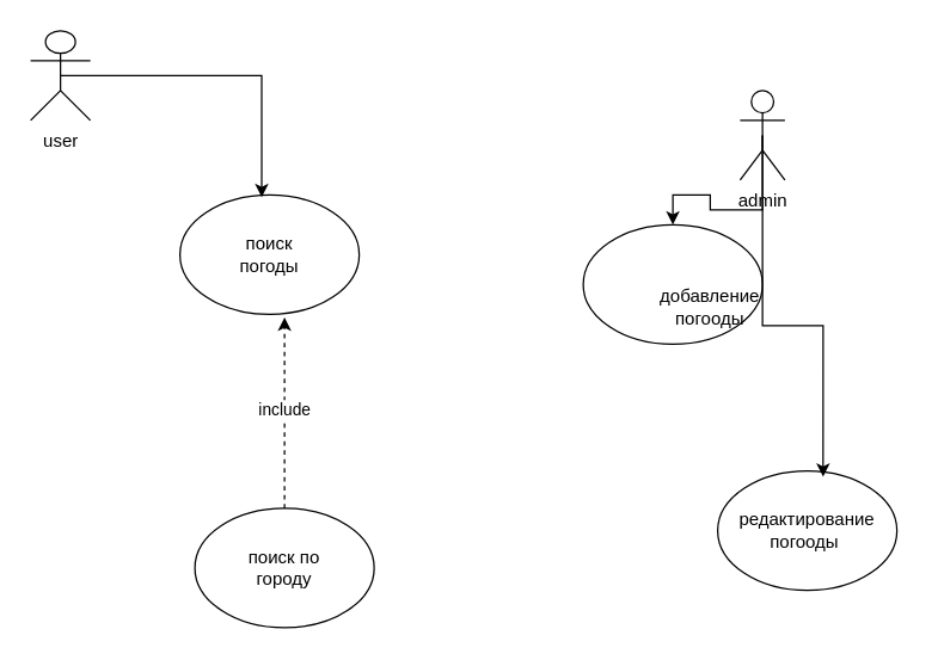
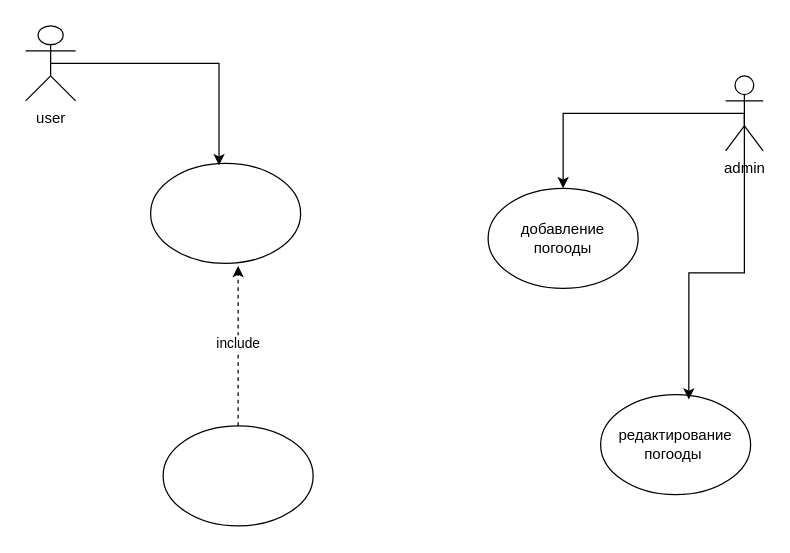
  <mxCell id="0" />
  <mxCell id="1" parent="0" />
  <mxCell id="2" value="" style="ellipse;whiteSpace=wrap;html=1;" vertex="1" parent="1"><mxGeometry x="120" y="130" width="120" height="80" as="geometry" /></mxCell>
  <mxCell id="3" value="user" style="shape=umlActor;verticalLabelPosition=bottom;verticalAlign=top;html=1;outlineConnect=0;" vertex="1" parent="1"><mxGeometry x="20" y="20" width="40" height="60" as="geometry" /></mxCell>
  <mxCell id="4" style="edgeStyle=orthogonalEdgeStyle;rounded=0;orthogonalLoop=1;jettySize=auto;html=1;exitX=0.5;exitY=0.5;exitDx=0;exitDy=0;exitPerimeter=0;entryX=0.5;entryY=0;entryDx=0;entryDy=0;" edge="1" parent="1" source="5" target="12"><mxGeometry relative="1" as="geometry" /></mxCell>
- <mxCell id="5" value="admin" style="shape=umlActor;verticalLabelPosition=bottom;verticalAlign=top;html=1;outlineConnect=0;" vertex="1" parent="1"><mxGeometry x="495" y="60" width="30" height="60" as="geometry" /></mxCell>
+ <mxCell id="5" value="admin" style="shape=umlActor;verticalLabelPosition=bottom;verticalAlign=top;html=1;outlineConnect=0;" vertex="1" parent="1"><mxGeometry x="580" y="60" width="30" height="60" as="geometry" /></mxCell>
  <mxCell id="6" style="edgeStyle=orthogonalEdgeStyle;rounded=0;orthogonalLoop=1;jettySize=auto;html=1;exitX=0.5;exitY=0.5;exitDx=0;exitDy=0;exitPerimeter=0;entryX=0.456;entryY=0.018;entryDx=0;entryDy=0;entryPerimeter=0;" edge="1" parent="1" source="3" target="2"><mxGeometry relative="1" as="geometry" /></mxCell>
  <mxCell id="7" value="" style="ellipse;whiteSpace=wrap;html=1;" vertex="1" parent="1"><mxGeometry x="130" y="340" width="120" height="80" as="geometry" /></mxCell>
  <mxCell id="8" style="edgeStyle=orthogonalEdgeStyle;rounded=0;orthogonalLoop=1;jettySize=auto;html=1;exitX=0.5;exitY=0;exitDx=0;exitDy=0;dashed=1;" edge="1" parent="1" source="7"><mxGeometry relative="1" as="geometry"><mxPoint x="190" y="212" as="targetPoint" /><Array as="points"><mxPoint x="190" y="280" /><mxPoint x="190" y="280" /></Array></mxGeometry></mxCell>
  <mxCell id="9" value="include" style="edgeLabel;html=1;align=center;verticalAlign=middle;resizable=0;points=[];" vertex="1" connectable="0" parent="8"><mxGeometry x="0.052" y="1" relative="1" as="geometry"><mxPoint as="offset" /></mxGeometry></mxCell>
- <mxCell id="10" value="поиск погоды" style="text;html=1;align=center;verticalAlign=middle;whiteSpace=wrap;rounded=0;" vertex="1" parent="1"><mxGeometry x="150" y="155" width="60" height="30" as="geometry" /></mxCell>
- <mxCell id="11" value="поиск по городу" style="text;html=1;align=center;verticalAlign=middle;whiteSpace=wrap;rounded=0;" vertex="1" parent="1"><mxGeometry x="160" y="365" width="60" height="30" as="geometry" /></mxCell>
  <mxCell id="12" value="" style="ellipse;whiteSpace=wrap;html=1;" vertex="1" parent="1"><mxGeometry x="390" y="150" width="120" height="80" as="geometry" /></mxCell>
  <mxCell id="13" value="" style="ellipse;whiteSpace=wrap;html=1;" vertex="1" parent="1"><mxGeometry x="480" y="315" width="120" height="80" as="geometry" /></mxCell>
  <mxCell id="14" style="edgeStyle=orthogonalEdgeStyle;rounded=0;orthogonalLoop=1;jettySize=auto;html=1;exitX=0.5;exitY=0.5;exitDx=0;exitDy=0;exitPerimeter=0;entryX=0.588;entryY=0.048;entryDx=0;entryDy=0;entryPerimeter=0;" edge="1" parent="1" source="5" target="13"><mxGeometry relative="1" as="geometry" /></mxCell>
- <mxCell id="15" value="добавление погооды" style="text;html=1;align=center;verticalAlign=middle;whiteSpace=wrap;rounded=0;" vertex="1" parent="1"><mxGeometry x="445" y="190" width="60" height="30" as="geometry" /></mxCell>
+ <mxCell id="15" value="добавление погооды" style="text;html=1;align=center;verticalAlign=middle;whiteSpace=wrap;rounded=0;" vertex="1" parent="1"><mxGeometry x="420" y="175" width="60" height="30" as="geometry" /></mxCell>
  <mxCell id="16" value="редактирование погооды&amp;nbsp;" style="text;html=1;align=center;verticalAlign=middle;whiteSpace=wrap;rounded=0;" vertex="1" parent="1"><mxGeometry x="510" y="340" width="60" height="30" as="geometry" /></mxCell>
